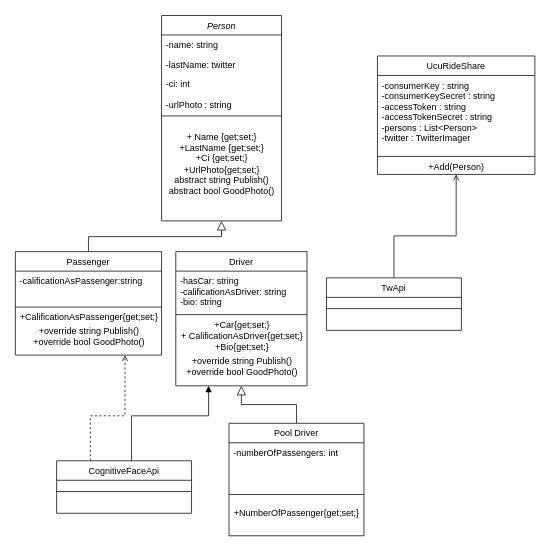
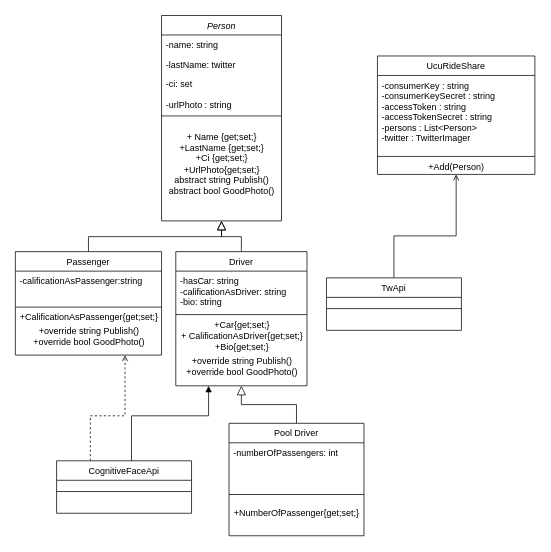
  <mxCell id="0" />
  <mxCell id="1" parent="0" />
  <mxCell id="2" value="" style="endArrow=block;endSize=10;endFill=0;shadow=0;strokeWidth=1;rounded=0;edgeStyle=elbowEdgeStyle;elbow=vertical;" parent="1" source="10" target="23" edge="1"><mxGeometry width="160" relative="1" as="geometry"><mxPoint x="195" y="157" as="sourcePoint" /><mxPoint x="195" y="157" as="targetPoint" /></mxGeometry></mxCell>
+ <mxCell id="3" value="" style="endArrow=block;endSize=10;endFill=0;shadow=0;strokeWidth=1;rounded=0;edgeStyle=elbowEdgeStyle;elbow=vertical;" parent="1" source="15" target="23" edge="1"><mxGeometry width="160" relative="1" as="geometry"><mxPoint x="205" y="327" as="sourcePoint" /><mxPoint x="305" y="225" as="targetPoint" /></mxGeometry></mxCell>
  <mxCell id="4" value="UcuRideShare" style="swimlane;fontStyle=0;align=center;verticalAlign=top;childLayout=stackLayout;horizontal=1;startSize=26;horizontalStack=0;resizeParent=1;resizeLast=0;collapsible=1;marginBottom=0;rounded=0;shadow=0;strokeWidth=1;" parent="1" vertex="1"><mxGeometry x="503" y="74" width="210" height="158" as="geometry"><mxRectangle x="550" y="140" width="160" height="26" as="alternateBounds" /></mxGeometry></mxCell>
  <mxCell id="5" value="-consumerKey : string&#10;-consumerKeySecret : string&#10;-accessToken : string&#10;-accessTokenSecret : string&#10;-persons : List&lt;Person&gt;&#10;-twitter : TwitterImager" style="text;align=left;verticalAlign=top;spacingLeft=4;spacingRight=4;overflow=hidden;rotatable=0;points=[[0,0.5],[1,0.5]];portConstraint=eastwest;rounded=0;shadow=0;html=0;" parent="4" vertex="1"><mxGeometry y="26" width="210" height="104" as="geometry" /></mxCell>
  <mxCell id="6" value="" style="line;html=1;strokeWidth=1;align=left;verticalAlign=middle;spacingTop=-1;spacingLeft=3;spacingRight=3;rotatable=0;labelPosition=right;points=[];portConstraint=eastwest;" parent="4" vertex="1"><mxGeometry y="130" width="210" height="8" as="geometry" /></mxCell>
  <mxCell id="7" value="+Add(Person)" style="text;html=1;align=center;verticalAlign=middle;resizable=0;points=[];autosize=1;" parent="4" vertex="1"><mxGeometry y="138" width="210" height="20" as="geometry" /></mxCell>
  <mxCell id="8" value="" style="endArrow=block;endSize=10;endFill=0;shadow=0;strokeWidth=1;rounded=0;edgeStyle=elbowEdgeStyle;elbow=vertical;exitX=0.5;exitY=0;exitDx=0;exitDy=0;entryX=0.5;entryY=1;entryDx=0;entryDy=0;" parent="1" source="29" target="15" edge="1"><mxGeometry width="160" relative="1" as="geometry"><mxPoint x="526.5" y="506" as="sourcePoint" /><mxPoint x="415" y="474" as="targetPoint" /></mxGeometry></mxCell>
  <mxCell id="9" value="" style="endArrow=open;shadow=0;strokeWidth=1;rounded=0;endFill=1;edgeStyle=elbowEdgeStyle;elbow=vertical;entryX=0.5;entryY=1;entryDx=0;entryDy=0;exitX=0.5;exitY=0;exitDx=0;exitDy=0;" parent="1" source="20" target="4" edge="1"><mxGeometry x="0.5" y="41" relative="1" as="geometry"><mxPoint x="385" y="192" as="sourcePoint" /><mxPoint x="513" y="192" as="targetPoint" /><mxPoint x="-40" y="32" as="offset" /><Array as="points"><mxPoint x="625" y="314" /></Array></mxGeometry></mxCell>
  <mxCell id="10" value="Passenger" style="swimlane;fontStyle=0;align=center;verticalAlign=top;childLayout=stackLayout;horizontal=1;startSize=26;horizontalStack=0;resizeParent=1;resizeLast=0;collapsible=1;marginBottom=0;rounded=0;shadow=0;strokeWidth=1;" parent="1" vertex="1"><mxGeometry x="20" y="335" width="195" height="138" as="geometry"><mxRectangle x="130" y="380" width="160" height="26" as="alternateBounds" /></mxGeometry></mxCell>
  <mxCell id="11" value="-calificationAsPassenger:string" style="text;align=left;verticalAlign=top;spacingLeft=4;spacingRight=4;overflow=hidden;rotatable=0;points=[[0,0.5],[1,0.5]];portConstraint=eastwest;rounded=0;shadow=0;html=0;" parent="10" vertex="1"><mxGeometry y="26" width="195" height="44" as="geometry" /></mxCell>
  <mxCell id="12" value="" style="line;html=1;strokeWidth=1;align=left;verticalAlign=middle;spacingTop=-1;spacingLeft=3;spacingRight=3;rotatable=0;labelPosition=right;points=[];portConstraint=eastwest;" parent="10" vertex="1"><mxGeometry y="70" width="195" height="8" as="geometry" /></mxCell>
  <mxCell id="13" value="+C&lt;span style=&quot;text-align: left&quot;&gt;alificationAsPassenger{get;set;}&lt;/span&gt;" style="text;html=1;resizable=0;autosize=1;align=center;verticalAlign=middle;points=[];fillColor=none;strokeColor=none;rounded=0;" parent="10" vertex="1"><mxGeometry y="78" width="195" height="20" as="geometry" /></mxCell>
  <mxCell id="14" value="+override string Publish()&lt;br&gt;+override bool GoodPhoto()" style="text;html=1;align=center;verticalAlign=middle;resizable=0;points=[];autosize=1;" vertex="1" parent="10"><mxGeometry y="98" width="195" height="30" as="geometry" /></mxCell>
  <mxCell id="15" value="Driver" style="swimlane;fontStyle=0;align=center;verticalAlign=top;childLayout=stackLayout;horizontal=1;startSize=26;horizontalStack=0;resizeParent=1;resizeLast=0;collapsible=1;marginBottom=0;rounded=0;shadow=0;strokeWidth=1;" parent="1" vertex="1"><mxGeometry x="234" y="335" width="175" height="179" as="geometry"><mxRectangle x="340" y="380" width="170" height="26" as="alternateBounds" /></mxGeometry></mxCell>
  <mxCell id="16" value="-hasCar: string&#10;-calificationAsDriver: string&#10;-bio: string" style="text;align=left;verticalAlign=top;spacingLeft=4;spacingRight=4;overflow=hidden;rotatable=0;points=[[0,0.5],[1,0.5]];portConstraint=eastwest;" parent="15" vertex="1"><mxGeometry y="26" width="175" height="54" as="geometry" /></mxCell>
  <mxCell id="17" value="" style="line;html=1;strokeWidth=1;align=left;verticalAlign=middle;spacingTop=-1;spacingLeft=3;spacingRight=3;rotatable=0;labelPosition=right;points=[];portConstraint=eastwest;" parent="15" vertex="1"><mxGeometry y="80" width="175" height="8" as="geometry" /></mxCell>
  <mxCell id="18" value="+Car{get;set;}&lt;br&gt;+ C&lt;span style=&quot;text-align: left&quot;&gt;alificationAsDriver{get;set;}&lt;br&gt;+Bio{get;set;}&lt;br&gt;&lt;/span&gt;" style="text;html=1;resizable=0;autosize=1;align=center;verticalAlign=middle;points=[];fillColor=none;strokeColor=none;rounded=0;" parent="15" vertex="1"><mxGeometry y="88" width="175" height="50" as="geometry" /></mxCell>
  <mxCell id="19" value="+override string Publish()&lt;br&gt;+override bool GoodPhoto()" style="text;html=1;align=center;verticalAlign=middle;resizable=0;points=[];autosize=1;" vertex="1" parent="15"><mxGeometry y="138" width="175" height="30" as="geometry" /></mxCell>
  <mxCell id="20" value="TwApi" style="swimlane;fontStyle=0;align=center;verticalAlign=top;childLayout=stackLayout;horizontal=1;startSize=26;horizontalStack=0;resizeParent=1;resizeLast=0;collapsible=1;marginBottom=0;rounded=0;shadow=0;strokeWidth=1;" parent="1" vertex="1"><mxGeometry x="435" y="370" width="180" height="70" as="geometry"><mxRectangle x="340" y="380" width="170" height="26" as="alternateBounds" /></mxGeometry></mxCell>
  <mxCell id="21" value="" style="line;html=1;strokeWidth=1;align=left;verticalAlign=middle;spacingTop=-1;spacingLeft=3;spacingRight=3;rotatable=0;labelPosition=right;points=[];portConstraint=eastwest;" parent="20" vertex="1"><mxGeometry y="26" width="180" height="30" as="geometry" /></mxCell>
  <mxCell id="22" value="" style="endArrow=block;shadow=0;strokeWidth=1;rounded=0;endFill=1;edgeStyle=elbowEdgeStyle;elbow=vertical;exitX=0.555;exitY=0.014;exitDx=0;exitDy=0;exitPerimeter=0;entryX=0.25;entryY=1;entryDx=0;entryDy=0;" parent="1" source="34" edge="1" target="15"><mxGeometry x="0.5" y="41" relative="1" as="geometry"><mxPoint x="535" y="380" as="sourcePoint" /><mxPoint x="665" y="584" as="targetPoint" /><mxPoint x="-40" y="32" as="offset" /><Array as="points"><mxPoint x="255" y="554" /><mxPoint x="705" y="314" /></Array></mxGeometry></mxCell>
  <mxCell id="23" value="Person" style="swimlane;fontStyle=2;align=center;verticalAlign=top;childLayout=stackLayout;horizontal=1;startSize=26;horizontalStack=0;resizeParent=1;resizeLast=0;collapsible=1;marginBottom=0;rounded=0;shadow=0;strokeWidth=1;" parent="1" vertex="1"><mxGeometry x="215" y="20" width="160" height="274" as="geometry"><mxRectangle x="230" y="140" width="160" height="26" as="alternateBounds" /></mxGeometry></mxCell>
  <mxCell id="24" value="-name: string" style="text;align=left;verticalAlign=top;spacingLeft=4;spacingRight=4;overflow=hidden;rotatable=0;points=[[0,0.5],[1,0.5]];portConstraint=eastwest;" parent="23" vertex="1"><mxGeometry y="26" width="160" height="26" as="geometry" /></mxCell>
  <mxCell id="25" value="-lastName: twitter" style="text;align=left;verticalAlign=top;spacingLeft=4;spacingRight=4;overflow=hidden;rotatable=0;points=[[0,0.5],[1,0.5]];portConstraint=eastwest;rounded=0;shadow=0;html=0;" parent="23" vertex="1"><mxGeometry y="52" width="160" height="26" as="geometry" /></mxCell>
- <mxCell id="26" value="-ci: int&#10;&#10;-urlPhoto : string" style="text;align=left;verticalAlign=top;spacingLeft=4;spacingRight=4;overflow=hidden;rotatable=0;points=[[0,0.5],[1,0.5]];portConstraint=eastwest;rounded=0;shadow=0;html=0;" parent="23" vertex="1"><mxGeometry y="78" width="160" height="52" as="geometry" /></mxCell>
+ <mxCell id="26" value="-ci: set&#10;&#10;-urlPhoto : string" style="text;align=left;verticalAlign=top;spacingLeft=4;spacingRight=4;overflow=hidden;rotatable=0;points=[[0,0.5],[1,0.5]];portConstraint=eastwest;rounded=0;shadow=0;html=0;" parent="23" vertex="1"><mxGeometry y="78" width="160" height="52" as="geometry" /></mxCell>
  <mxCell id="27" value="" style="line;html=1;strokeWidth=1;align=left;verticalAlign=middle;spacingTop=-1;spacingLeft=3;spacingRight=3;rotatable=0;labelPosition=right;points=[];portConstraint=eastwest;" parent="23" vertex="1"><mxGeometry y="130" width="160" height="8" as="geometry" /></mxCell>
  <mxCell id="28" value="&lt;div&gt;&lt;br&gt;&lt;/div&gt;&lt;div&gt;+ Name {get;set;}&lt;/div&gt;&lt;div&gt;+LastName {get;set;}&lt;/div&gt;&lt;div&gt;+Ci {get;set;}&lt;/div&gt;&lt;div&gt;+UrlPhoto{get;set;}&lt;/div&gt;&lt;div&gt;abstract string Publish()&lt;/div&gt;&lt;div&gt;abstract bool GoodPhoto()&lt;/div&gt;&lt;div&gt;&lt;br&gt;&lt;/div&gt;" style="text;html=1;resizable=0;autosize=1;align=center;verticalAlign=middle;points=[];fillColor=none;strokeColor=none;rounded=0;" parent="23" vertex="1"><mxGeometry y="138" width="160" height="120" as="geometry" /></mxCell>
  <mxCell id="29" value="Pool Driver" style="swimlane;fontStyle=0;align=center;verticalAlign=top;childLayout=stackLayout;horizontal=1;startSize=26;horizontalStack=0;resizeParent=1;resizeLast=0;collapsible=1;marginBottom=0;rounded=0;shadow=0;strokeWidth=1;" parent="1" vertex="1"><mxGeometry x="305" y="564" width="180" height="150" as="geometry"><mxRectangle x="340" y="380" width="170" height="26" as="alternateBounds" /></mxGeometry></mxCell>
  <mxCell id="30" value="-numberOfPassengers: int" style="text;align=left;verticalAlign=top;spacingLeft=4;spacingRight=4;overflow=hidden;rotatable=0;points=[[0,0.5],[1,0.5]];portConstraint=eastwest;" parent="29" vertex="1"><mxGeometry y="26" width="180" height="54" as="geometry" /></mxCell>
  <mxCell id="31" value="" style="line;html=1;strokeWidth=1;align=left;verticalAlign=middle;spacingTop=-1;spacingLeft=3;spacingRight=3;rotatable=0;labelPosition=right;points=[];portConstraint=eastwest;" parent="29" vertex="1"><mxGeometry y="80" width="180" height="30" as="geometry" /></mxCell>
  <mxCell id="32" value="+NumberOfPassenger{get;set;}" style="text;html=1;resizable=0;autosize=1;align=center;verticalAlign=middle;points=[];fillColor=none;strokeColor=none;rounded=0;" parent="29" vertex="1"><mxGeometry y="110" width="180" height="20" as="geometry" /></mxCell>
  <mxCell id="33" value="" style="endArrow=open;shadow=0;strokeWidth=1;rounded=0;endFill=1;edgeStyle=elbowEdgeStyle;elbow=vertical;entryX=0.75;entryY=1;entryDx=0;entryDy=0;exitX=0.25;exitY=0;exitDx=0;exitDy=0;dashed=1;" edge="1" parent="1" source="34" target="10"><mxGeometry x="0.5" y="41" relative="1" as="geometry"><mxPoint x="154" y="601" as="sourcePoint" /><mxPoint x="207.85" y="514" as="targetPoint" /><mxPoint x="-40" y="32" as="offset" /><Array as="points"><mxPoint x="185.1" y="554" /><mxPoint x="635.1" y="314" /></Array></mxGeometry></mxCell>
  <mxCell id="34" value="CognitiveFaceApi" style="swimlane;fontStyle=0;align=center;verticalAlign=top;childLayout=stackLayout;horizontal=1;startSize=26;horizontalStack=0;resizeParent=1;resizeLast=0;collapsible=1;marginBottom=0;rounded=0;shadow=0;strokeWidth=1;" parent="1" vertex="1"><mxGeometry x="75" y="614" width="180" height="70" as="geometry"><mxRectangle x="340" y="380" width="170" height="26" as="alternateBounds" /></mxGeometry></mxCell>
  <mxCell id="35" value="" style="line;html=1;strokeWidth=1;align=left;verticalAlign=middle;spacingTop=-1;spacingLeft=3;spacingRight=3;rotatable=0;labelPosition=right;points=[];portConstraint=eastwest;" parent="34" vertex="1"><mxGeometry y="26" width="180" height="30" as="geometry" /></mxCell>
